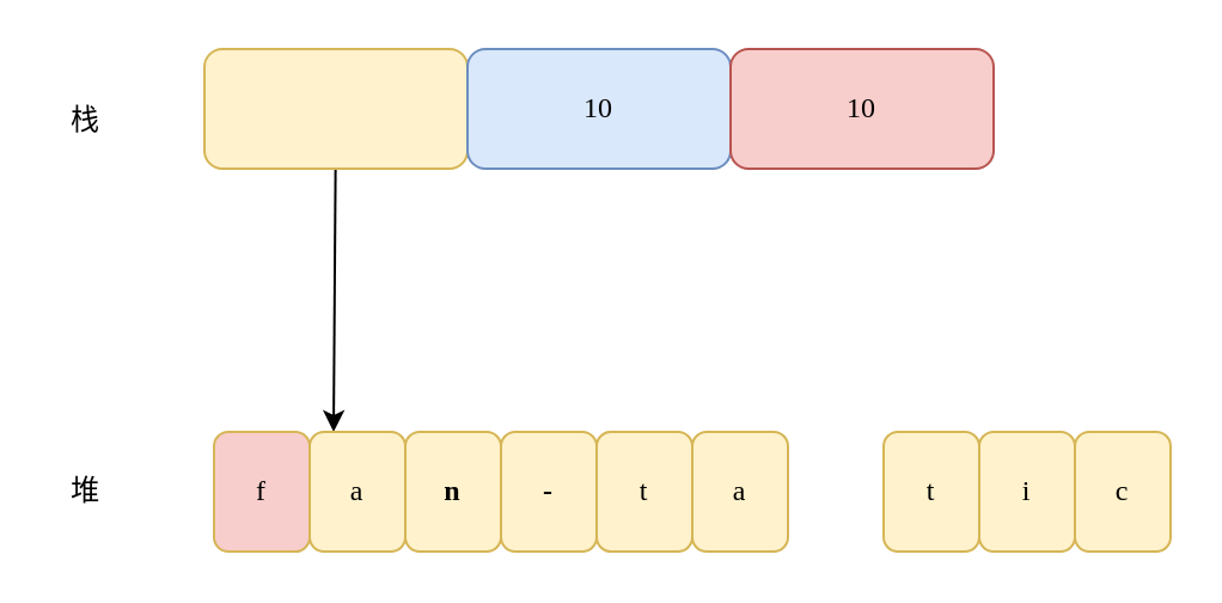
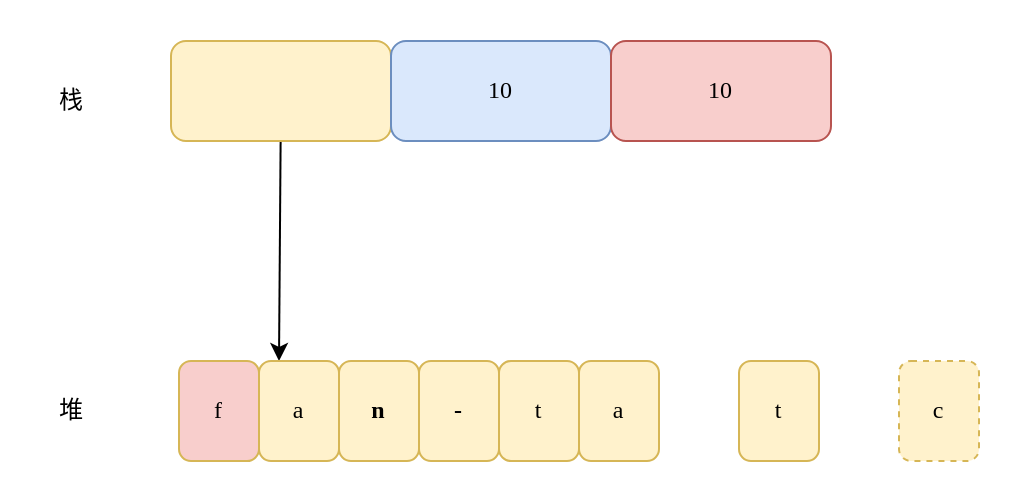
  <mxCell id="0" />
  <mxCell id="1" parent="0" />
  <mxCell id="2" style="edgeStyle=none;html=1;entryX=0.25;entryY=0;entryDx=0;entryDy=0;fontFamily=Comic Sans MS;" edge="1" parent="1" source="3" target="8"><mxGeometry relative="1" as="geometry" /></mxCell>
  <mxCell id="3" value="" style="rounded=1;whiteSpace=wrap;html=1;fontFamily=Comic Sans MS;fillColor=#fff2cc;strokeColor=#d6b656;" vertex="1" parent="1"><mxGeometry x="85" y="20" width="110" height="50" as="geometry" /></mxCell>
  <mxCell id="4" value="10" style="rounded=1;whiteSpace=wrap;html=1;fontFamily=Comic Sans MS;fillColor=#dae8fc;strokeColor=#6c8ebf;" vertex="1" parent="1"><mxGeometry x="195" y="20" width="110" height="50" as="geometry" /></mxCell>
  <mxCell id="5" value="10" style="rounded=1;whiteSpace=wrap;html=1;fontFamily=Comic Sans MS;fillColor=#f8cecc;strokeColor=#b85450;" vertex="1" parent="1"><mxGeometry x="305" y="20" width="110" height="50" as="geometry" /></mxCell>
  <mxCell id="6" value="栈" style="text;html=1;align=center;verticalAlign=middle;resizable=0;points=[];autosize=1;strokeColor=none;fillColor=none;fontFamily=Comic Sans MS;" vertex="1" parent="1"><mxGeometry x="20" y="40" width="30" height="20" as="geometry" /></mxCell>
  <mxCell id="7" value="f" style="rounded=1;whiteSpace=wrap;html=1;fontFamily=Comic Sans MS;fillColor=#f8cecc;strokeColor=#d6b656;" vertex="1" parent="1"><mxGeometry x="89" y="180" width="40" height="50" as="geometry" /></mxCell>
  <mxCell id="8" value="a" style="rounded=1;whiteSpace=wrap;html=1;fontFamily=Comic Sans MS;fillColor=#fff2cc;strokeColor=#d6b656;" vertex="1" parent="1"><mxGeometry x="129" y="180" width="40" height="50" as="geometry" /></mxCell>
  <mxCell id="9" value="n" style="rounded=1;whiteSpace=wrap;html=1;fontFamily=Comic Sans MS;fillColor=#fff2cc;strokeColor=#d6b656;fontStyle=1" vertex="1" parent="1"><mxGeometry x="169" y="180" width="40" height="50" as="geometry" /></mxCell>
  <mxCell id="10" value="-" style="rounded=1;whiteSpace=wrap;html=1;fontFamily=Comic Sans MS;fillColor=#fff2cc;strokeColor=#d6b656;fontStyle=1" vertex="1" parent="1"><mxGeometry x="209" y="180" width="40" height="50" as="geometry" /></mxCell>
  <mxCell id="11" value="t" style="rounded=1;whiteSpace=wrap;html=1;fontFamily=Comic Sans MS;fillColor=#fff2cc;strokeColor=#d6b656;" vertex="1" parent="1"><mxGeometry x="249" y="180" width="40" height="50" as="geometry" /></mxCell>
  <mxCell id="12" value="a" style="rounded=1;whiteSpace=wrap;html=1;fontFamily=Comic Sans MS;fillColor=#fff2cc;strokeColor=#d6b656;" vertex="1" parent="1"><mxGeometry x="289" y="180" width="40" height="50" as="geometry" /></mxCell>
  <mxCell id="13" value="t" style="rounded=1;whiteSpace=wrap;html=1;fontFamily=Comic Sans MS;fillColor=#fff2cc;strokeColor=#d6b656;" vertex="1" parent="1"><mxGeometry x="369" y="180" width="40" height="50" as="geometry" /></mxCell>
- <mxCell id="14" value="i" style="rounded=1;whiteSpace=wrap;html=1;fontFamily=Comic Sans MS;fillColor=#fff2cc;strokeColor=#d6b656;" vertex="1" parent="1"><mxGeometry x="409" y="180" width="40" height="50" as="geometry" /></mxCell>
- <mxCell id="15" value="c" style="rounded=1;whiteSpace=wrap;html=1;fontFamily=Comic Sans MS;fillColor=#fff2cc;strokeColor=#d6b656;" vertex="1" parent="1"><mxGeometry x="449" y="180" width="40" height="50" as="geometry" /></mxCell>
+ <mxCell id="15" value="c" style="rounded=1;whiteSpace=wrap;html=1;fontFamily=Comic Sans MS;fillColor=#fff2cc;strokeColor=#d6b656;dashed=1;" vertex="1" parent="1"><mxGeometry x="449" y="180" width="40" height="50" as="geometry" /></mxCell>
  <mxCell id="16" value="堆" style="text;html=1;align=center;verticalAlign=middle;resizable=0;points=[];autosize=1;strokeColor=none;fillColor=none;fontFamily=Comic Sans MS;" vertex="1" parent="1"><mxGeometry x="20" y="195" width="30" height="20" as="geometry" /></mxCell>
